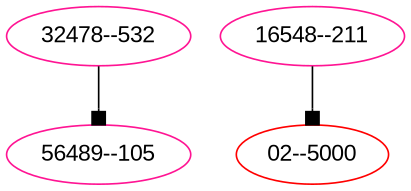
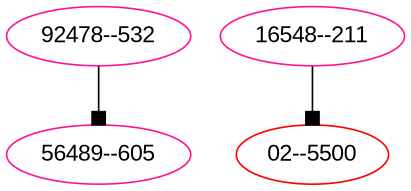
  digraph {
    node [color=deeppink fontname=Arial]
    edge [arrowhead=box style=solid]
-   n1 [label="32478--532"]
-   n2 [label="56489--105"]
+   n1 [label="92478--532"]
+   n2 [label="56489--605"]
    n3 [label="16548--211"]
-   n4 [color=red label="02--5000"]
+   n4 [color=red label="02--5500"]
    n1 -> n2
    n3 -> n4
  }
